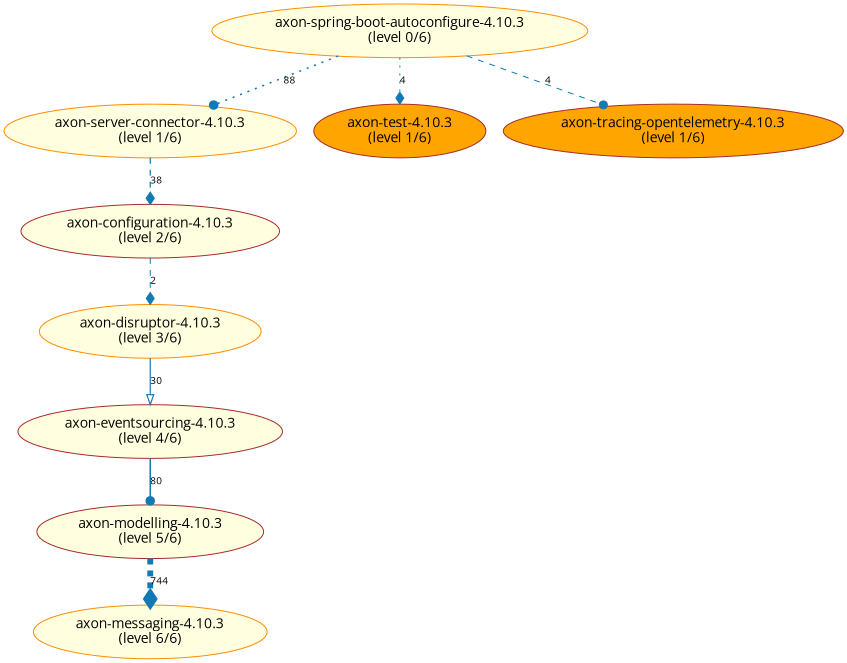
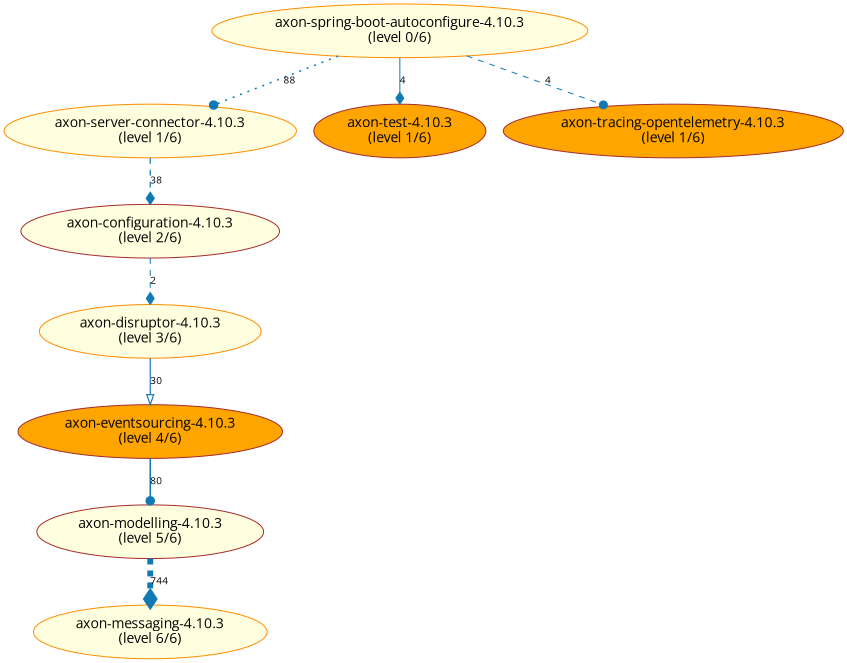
  strict digraph {
    fontname="Open Sans"
    node [color=brown fillcolor=lightyellow fontname="Open Sans" style=filled]
    edge [arrowhead=diamond color="0.560 0.900 0.700" fontname="Open Sans" fontsize=10 penwidth=1.01 style=dashed]
    "axon-spring-boot-autoconfigure-4.10.3\n(level 0/6)" [color=darkorange]
    "axon-server-connector-4.10.3\n(level 1/6)" [color=darkorange]
    "axon-test-4.10.3\n(level 1/6)" [fillcolor=orange]
    "axon-tracing-opentelemetry-4.10.3\n(level 1/6)" [fillcolor=orange]
    "axon-configuration-4.10.3\n(level 2/6)"
    "axon-disruptor-4.10.3\n(level 3/6)" [color=darkorange]
-   "axon-eventsourcing-4.10.3\n(level 4/6)"
+   "axon-eventsourcing-4.10.3\n(level 4/6)" [fillcolor=orange]
    "axon-modelling-4.10.3\n(level 5/6)"
    "axon-messaging-4.10.3\n(level 6/6)" [color=darkorange]
    "axon-spring-boot-autoconfigure-4.10.3\n(level 0/6)" -> "axon-server-connector-4.10.3\n(level 1/6)" [arrowhead=dot label=88 penwidth=1.57 style=dotted]
-   "axon-spring-boot-autoconfigure-4.10.3\n(level 0/6)" -> "axon-test-4.10.3\n(level 1/6)" [label=4 style=dotted]
+   "axon-spring-boot-autoconfigure-4.10.3\n(level 0/6)" -> "axon-test-4.10.3\n(level 1/6)" [label=4 style=bold]
    "axon-spring-boot-autoconfigure-4.10.3\n(level 0/6)" -> "axon-tracing-opentelemetry-4.10.3\n(level 1/6)" [arrowhead=dot label=4]
    "axon-server-connector-4.10.3\n(level 1/6)" -> "axon-configuration-4.10.3\n(level 2/6)" [label=38 penwidth=1.24]
    "axon-configuration-4.10.3\n(level 2/6)" -> "axon-disruptor-4.10.3\n(level 3/6)" [label=2 penwidth=1.0]
    "axon-disruptor-4.10.3\n(level 3/6)" -> "axon-eventsourcing-4.10.3\n(level 4/6)" [arrowhead=onormal label=30 penwidth=1.19 style=bold]
    "axon-eventsourcing-4.10.3\n(level 4/6)" -> "axon-modelling-4.10.3\n(level 5/6)" [arrowhead=dot label=80 penwidth=1.52 style=bold]
    "axon-modelling-4.10.3\n(level 5/6)" -> "axon-messaging-4.10.3\n(level 6/6)" [label=744 penwidth=5.92]
  }
